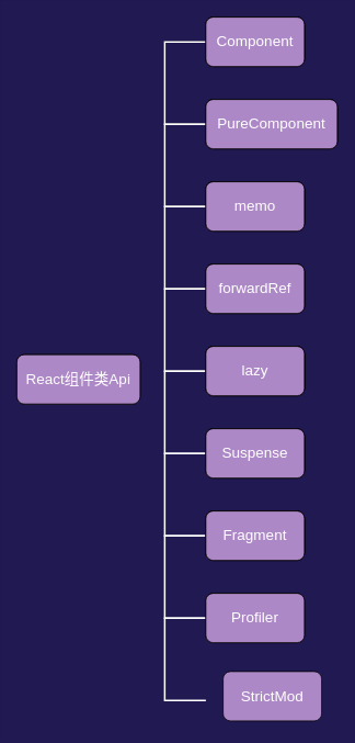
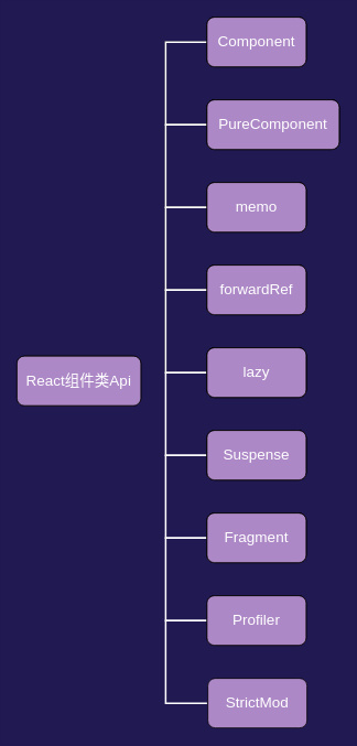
  <mxCell id="0" />
  <mxCell id="1" parent="0" />
  <mxCell id="2" value="" style="strokeWidth=2;html=1;shape=mxgraph.flowchart.annotation_1;align=left;pointerEvents=1;rounded=1;sketch=0;fontSize=18;gradientColor=none;" parent="1" vertex="1"><mxGeometry x="200" y="150" width="50" height="100" as="geometry" /></mxCell>
  <mxCell id="3" value="" style="strokeWidth=2;html=1;shape=mxgraph.flowchart.annotation_1;align=left;pointerEvents=1;rounded=1;sketch=0;fontSize=18;gradientColor=none;" parent="1" vertex="1"><mxGeometry x="200" y="250" width="50" height="100" as="geometry" /></mxCell>
  <mxCell id="4" value="" style="strokeWidth=2;html=1;shape=mxgraph.flowchart.annotation_1;align=left;pointerEvents=1;rounded=1;sketch=0;fontSize=18;gradientColor=none;" parent="1" vertex="1"><mxGeometry x="200" y="350" width="50" height="100" as="geometry" /></mxCell>
  <mxCell id="5" value="" style="strokeWidth=2;html=1;shape=mxgraph.flowchart.annotation_1;align=left;pointerEvents=1;rounded=1;sketch=0;fontSize=18;gradientColor=none;strokeColor=#FFFFFF;" parent="1" vertex="1"><mxGeometry x="200" y="450" width="50" height="100" as="geometry" /></mxCell>
  <mxCell id="6" value="" style="strokeWidth=2;html=1;shape=mxgraph.flowchart.annotation_1;align=left;pointerEvents=1;rounded=1;sketch=0;fontSize=18;gradientColor=none;strokeColor=#FFFFFF;" parent="1" vertex="1"><mxGeometry x="200" y="550" width="50" height="100" as="geometry" /></mxCell>
  <mxCell id="7" value="" style="strokeWidth=2;html=1;shape=mxgraph.flowchart.annotation_1;align=left;pointerEvents=1;rounded=1;sketch=0;fontSize=18;gradientColor=none;strokeColor=#FFFFFF;" parent="1" vertex="1"><mxGeometry x="200" y="650" width="50" height="100" as="geometry" /></mxCell>
  <mxCell id="8" value="" style="strokeWidth=2;html=1;shape=mxgraph.flowchart.annotation_1;align=left;pointerEvents=1;rounded=1;sketch=0;fontSize=18;gradientColor=none;strokeColor=#FFFFFF;" parent="1" vertex="1"><mxGeometry x="200" y="750" width="50" height="100" as="geometry" /></mxCell>
  <mxCell id="9" value="" style="strokeWidth=2;html=1;shape=mxgraph.flowchart.annotation_1;align=left;pointerEvents=1;rounded=1;sketch=0;fontSize=18;gradientColor=none;" parent="1" vertex="1"><mxGeometry x="200" y="50" width="50" height="100" as="geometry" /></mxCell>
  <mxCell id="10" value="React组件类Api" style="rounded=1;whiteSpace=wrap;html=1;sketch=0;fontSize=18;gradientColor=none;fillColor=#000000;fontColor=#FFFFFF;" parent="1" vertex="1"><mxGeometry x="20" y="430" width="150" height="60" as="geometry" /></mxCell>
  <mxCell id="11" value="Component" style="rounded=1;whiteSpace=wrap;html=1;glass=0;strokeWidth=1;fontSize=18;gradientColor=none;fillColor=#000000;" parent="1" vertex="1"><mxGeometry x="250" y="20" width="120" height="60" as="geometry" /></mxCell>
  <mxCell id="12" value="PureComponent" style="rounded=1;whiteSpace=wrap;html=1;glass=0;strokeWidth=1;fontSize=18;gradientColor=none;fillColor=#000000;" parent="1" vertex="1"><mxGeometry x="250" y="120" width="160" height="60" as="geometry" /></mxCell>
  <mxCell id="13" value="memo" style="rounded=1;whiteSpace=wrap;html=1;glass=0;strokeWidth=1;fontSize=18;gradientColor=none;fillColor=#000000;" parent="1" vertex="1"><mxGeometry x="250" y="220" width="120" height="60" as="geometry" /></mxCell>
  <mxCell id="14" value="forwardRef" style="rounded=1;whiteSpace=wrap;html=1;glass=0;strokeWidth=1;fontSize=18;gradientColor=none;fillColor=#000000;" parent="1" vertex="1"><mxGeometry x="250" y="320" width="120" height="60" as="geometry" /></mxCell>
  <mxCell id="15" value="lazy" style="rounded=1;whiteSpace=wrap;html=1;glass=0;strokeWidth=1;fontSize=18;gradientColor=none;fillColor=#000000;" parent="1" vertex="1"><mxGeometry x="250" y="420" width="120" height="60" as="geometry" /></mxCell>
  <mxCell id="16" value="Suspense" style="rounded=1;whiteSpace=wrap;html=1;glass=0;strokeWidth=1;fontSize=18;gradientColor=none;fillColor=#000000;labelBackgroundColor=default;fontColor=#FFFFFF;" parent="1" vertex="1"><mxGeometry x="250" y="520" width="120" height="60" as="geometry" /></mxCell>
  <mxCell id="17" value="Fragment" style="rounded=1;whiteSpace=wrap;html=1;glass=0;strokeWidth=1;fontSize=18;gradientColor=none;fillColor=#000000;fontColor=#FFFFFF;" parent="1" vertex="1"><mxGeometry x="250" y="620" width="120" height="60" as="geometry" /></mxCell>
  <mxCell id="18" value="Profiler" style="rounded=1;whiteSpace=wrap;html=1;glass=0;strokeWidth=1;fontSize=18;gradientColor=none;fillColor=#000000;" parent="1" vertex="1"><mxGeometry x="250" y="720" width="120" height="60" as="geometry" /></mxCell>
- <mxCell id="19" value="&lt;div style=&quot;text-align: start;&quot;&gt;StrictMod&lt;/div&gt;" style="rounded=1;whiteSpace=wrap;html=1;glass=0;strokeWidth=1;fontSize=18;gradientColor=none;fillColor=#AD88C6;fontColor=#FFFFFF;" parent="1" vertex="1"><mxGeometry x="271" y="815" width="120" height="60" as="geometry" /></mxCell>
+ <mxCell id="19" value="&lt;div style=&quot;text-align: start;&quot;&gt;StrictMod&lt;/div&gt;" style="rounded=1;whiteSpace=wrap;html=1;glass=0;strokeWidth=1;fontSize=18;gradientColor=none;fillColor=#AD88C6;fontColor=#FFFFFF;" parent="1" vertex="1"><mxGeometry x="251" y="820" width="120" height="60" as="geometry" /></mxCell>
  <mxCell id="20" value="" style="strokeWidth=2;html=1;shape=mxgraph.flowchart.annotation_1;align=left;pointerEvents=1;rounded=1;sketch=0;fontSize=18;gradientColor=none;strokeColor=#FFFFFF;" parent="1" vertex="1"><mxGeometry x="200" y="250" width="50" height="100" as="geometry" /></mxCell>
  <mxCell id="21" value="" style="strokeWidth=2;html=1;shape=mxgraph.flowchart.annotation_1;align=left;pointerEvents=1;rounded=1;sketch=0;fontSize=18;gradientColor=none;strokeColor=#FFFFFF;" parent="1" vertex="1"><mxGeometry x="200" y="50" width="50" height="100" as="geometry" /></mxCell>
  <mxCell id="22" value="" style="strokeWidth=2;html=1;shape=mxgraph.flowchart.annotation_1;align=left;pointerEvents=1;rounded=1;sketch=0;fontSize=18;gradientColor=none;strokeColor=#FFFFFF;" parent="1" vertex="1"><mxGeometry x="200" y="150" width="50" height="100" as="geometry" /></mxCell>
  <mxCell id="23" value="" style="strokeWidth=2;html=1;shape=mxgraph.flowchart.annotation_1;align=left;pointerEvents=1;rounded=1;sketch=0;fontSize=18;gradientColor=none;strokeColor=#FFFFFF;" parent="1" vertex="1"><mxGeometry x="200" y="350" width="50" height="100" as="geometry" /></mxCell>
  <mxCell id="24" value="Component" style="rounded=1;whiteSpace=wrap;html=1;glass=0;strokeWidth=1;fontSize=18;gradientColor=none;fillColor=#000000;" parent="1" vertex="1"><mxGeometry x="250" y="20" width="120" height="60" as="geometry" /></mxCell>
  <mxCell id="25" value="PureComponent" style="rounded=1;whiteSpace=wrap;html=1;glass=0;strokeWidth=1;fontSize=18;gradientColor=none;fillColor=#000000;" parent="1" vertex="1"><mxGeometry x="250" y="120" width="160" height="60" as="geometry" /></mxCell>
  <mxCell id="26" value="memo" style="rounded=1;whiteSpace=wrap;html=1;glass=0;strokeWidth=1;fontSize=18;gradientColor=none;fillColor=#000000;" parent="1" vertex="1"><mxGeometry x="250" y="220" width="120" height="60" as="geometry" /></mxCell>
  <mxCell id="27" value="forwardRef" style="rounded=1;whiteSpace=wrap;html=1;glass=0;strokeWidth=1;fontSize=18;gradientColor=none;fillColor=#000000;" parent="1" vertex="1"><mxGeometry x="250" y="320" width="120" height="60" as="geometry" /></mxCell>
  <mxCell id="28" value="lazy" style="rounded=1;whiteSpace=wrap;html=1;glass=0;strokeWidth=1;fontSize=18;gradientColor=none;fillColor=#000000;" parent="1" vertex="1"><mxGeometry x="250" y="420" width="120" height="60" as="geometry" /></mxCell>
  <mxCell id="29" value="Suspense" style="rounded=1;whiteSpace=wrap;html=1;glass=0;strokeWidth=1;fontSize=18;gradientColor=none;fillColor=#000000;labelBackgroundColor=default;fontColor=#FFFFFF;" parent="1" vertex="1"><mxGeometry x="250" y="520" width="120" height="60" as="geometry" /></mxCell>
  <mxCell id="30" value="Fragment" style="rounded=1;whiteSpace=wrap;html=1;glass=0;strokeWidth=1;fontSize=18;gradientColor=none;fillColor=#000000;fontColor=#FFFFFF;" parent="1" vertex="1"><mxGeometry x="250" y="620" width="120" height="60" as="geometry" /></mxCell>
  <mxCell id="31" value="Component" style="rounded=1;whiteSpace=wrap;html=1;glass=0;strokeWidth=1;fontSize=18;gradientColor=none;fillColor=#AD88C6;fontColor=#FFFFFF;" parent="1" vertex="1"><mxGeometry x="250" y="20" width="120" height="60" as="geometry" /></mxCell>
  <mxCell id="32" value="PureComponent" style="rounded=1;whiteSpace=wrap;html=1;glass=0;strokeWidth=1;fontSize=18;gradientColor=none;fillColor=#AD88C6;fontColor=#FFFFFF;" parent="1" vertex="1"><mxGeometry x="250" y="120" width="160" height="60" as="geometry" /></mxCell>
  <mxCell id="33" value="memo" style="rounded=1;whiteSpace=wrap;html=1;glass=0;strokeWidth=1;fontSize=18;gradientColor=none;fillColor=#AD88C6;fontColor=#FFFFFF;" parent="1" vertex="1"><mxGeometry x="250" y="220" width="120" height="60" as="geometry" /></mxCell>
  <mxCell id="34" value="forwardRef" style="rounded=1;whiteSpace=wrap;html=1;glass=0;strokeWidth=1;fontSize=18;gradientColor=none;fillColor=#AD88C6;fontColor=#FFFFFF;" parent="1" vertex="1"><mxGeometry x="250" y="320" width="120" height="60" as="geometry" /></mxCell>
  <mxCell id="35" value="lazy" style="rounded=1;whiteSpace=wrap;html=1;glass=0;strokeWidth=1;fontSize=18;gradientColor=none;fillColor=#000000;fontColor=#FFFFFF;labelBackgroundColor=none;" parent="1" vertex="1"><mxGeometry x="250" y="420" width="120" height="60" as="geometry" /></mxCell>
  <mxCell id="36" value="Suspense" style="rounded=1;whiteSpace=wrap;html=1;glass=0;strokeWidth=1;fontSize=18;gradientColor=none;fillColor=#AD88C6;labelBackgroundColor=none;fontColor=#FFFFFF;" parent="1" vertex="1"><mxGeometry x="250" y="520" width="120" height="60" as="geometry" /></mxCell>
  <mxCell id="37" value="Fragment" style="rounded=1;whiteSpace=wrap;html=1;glass=0;strokeWidth=1;fontSize=18;gradientColor=none;fillColor=#AD88C6;fontColor=#FFFFFF;" parent="1" vertex="1"><mxGeometry x="250" y="620" width="120" height="60" as="geometry" /></mxCell>
  <mxCell id="38" value="Profiler" style="rounded=1;whiteSpace=wrap;html=1;glass=0;strokeWidth=1;fontSize=18;gradientColor=none;fillColor=#AD88C6;fontColor=#FFFFFF;" parent="1" vertex="1"><mxGeometry x="250" y="720" width="120" height="60" as="geometry" /></mxCell>
  <mxCell id="39" value="React组件类Api" style="rounded=1;whiteSpace=wrap;html=1;sketch=0;fontSize=18;gradientColor=none;fillColor=#AD88C6;fontColor=#FFFFFF;" parent="1" vertex="1"><mxGeometry x="20" y="430" width="150" height="60" as="geometry" /></mxCell>
  <mxCell id="40" value="lazy" style="rounded=1;whiteSpace=wrap;html=1;glass=0;strokeWidth=1;fontSize=18;gradientColor=none;fillColor=#AD88C6;fontColor=#FFFFFF;labelBackgroundColor=none;" parent="1" vertex="1"><mxGeometry x="250" y="420" width="120" height="60" as="geometry" /></mxCell>
